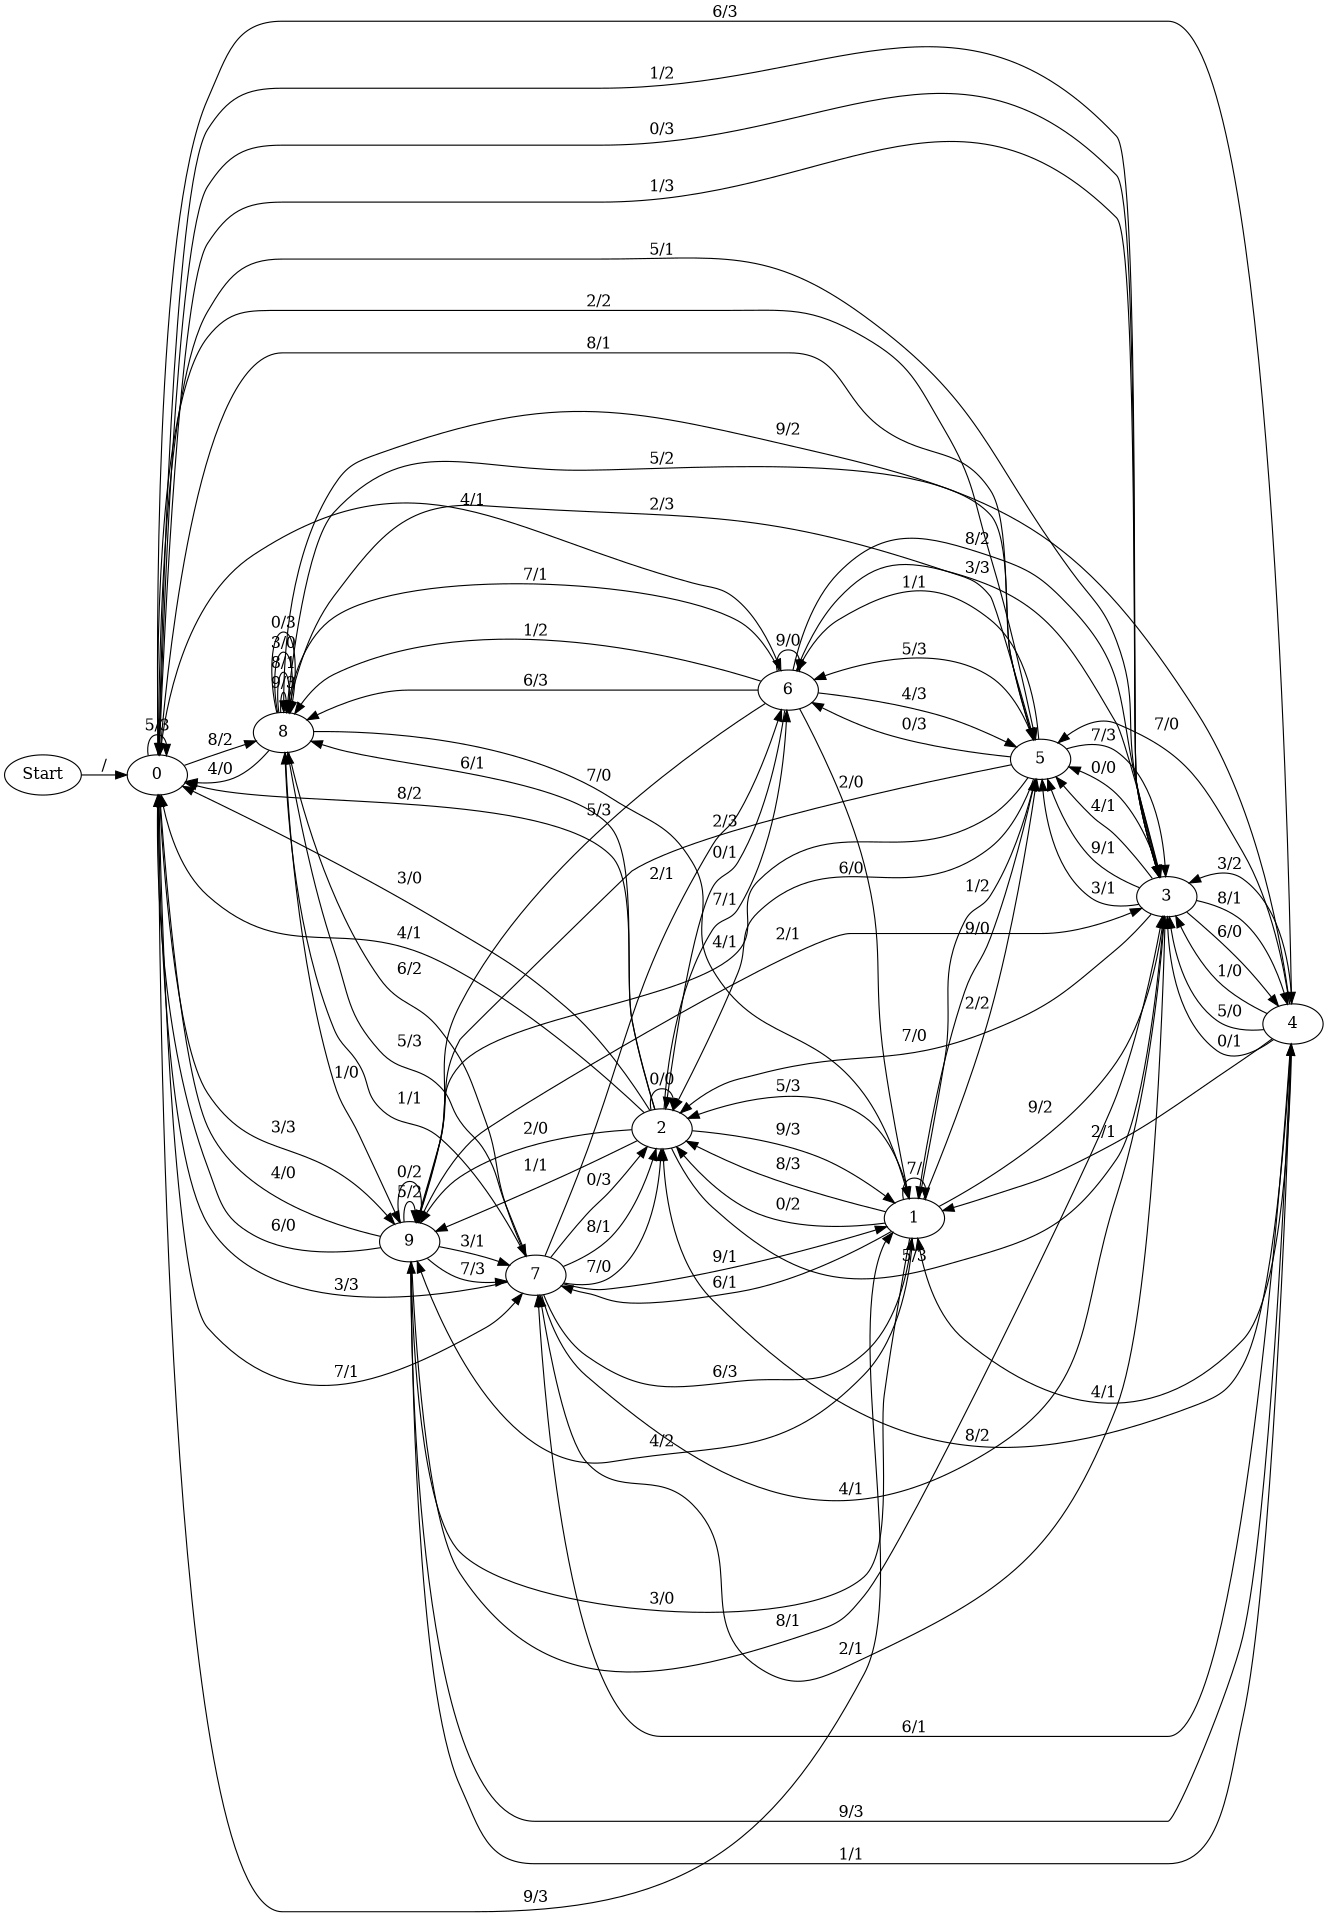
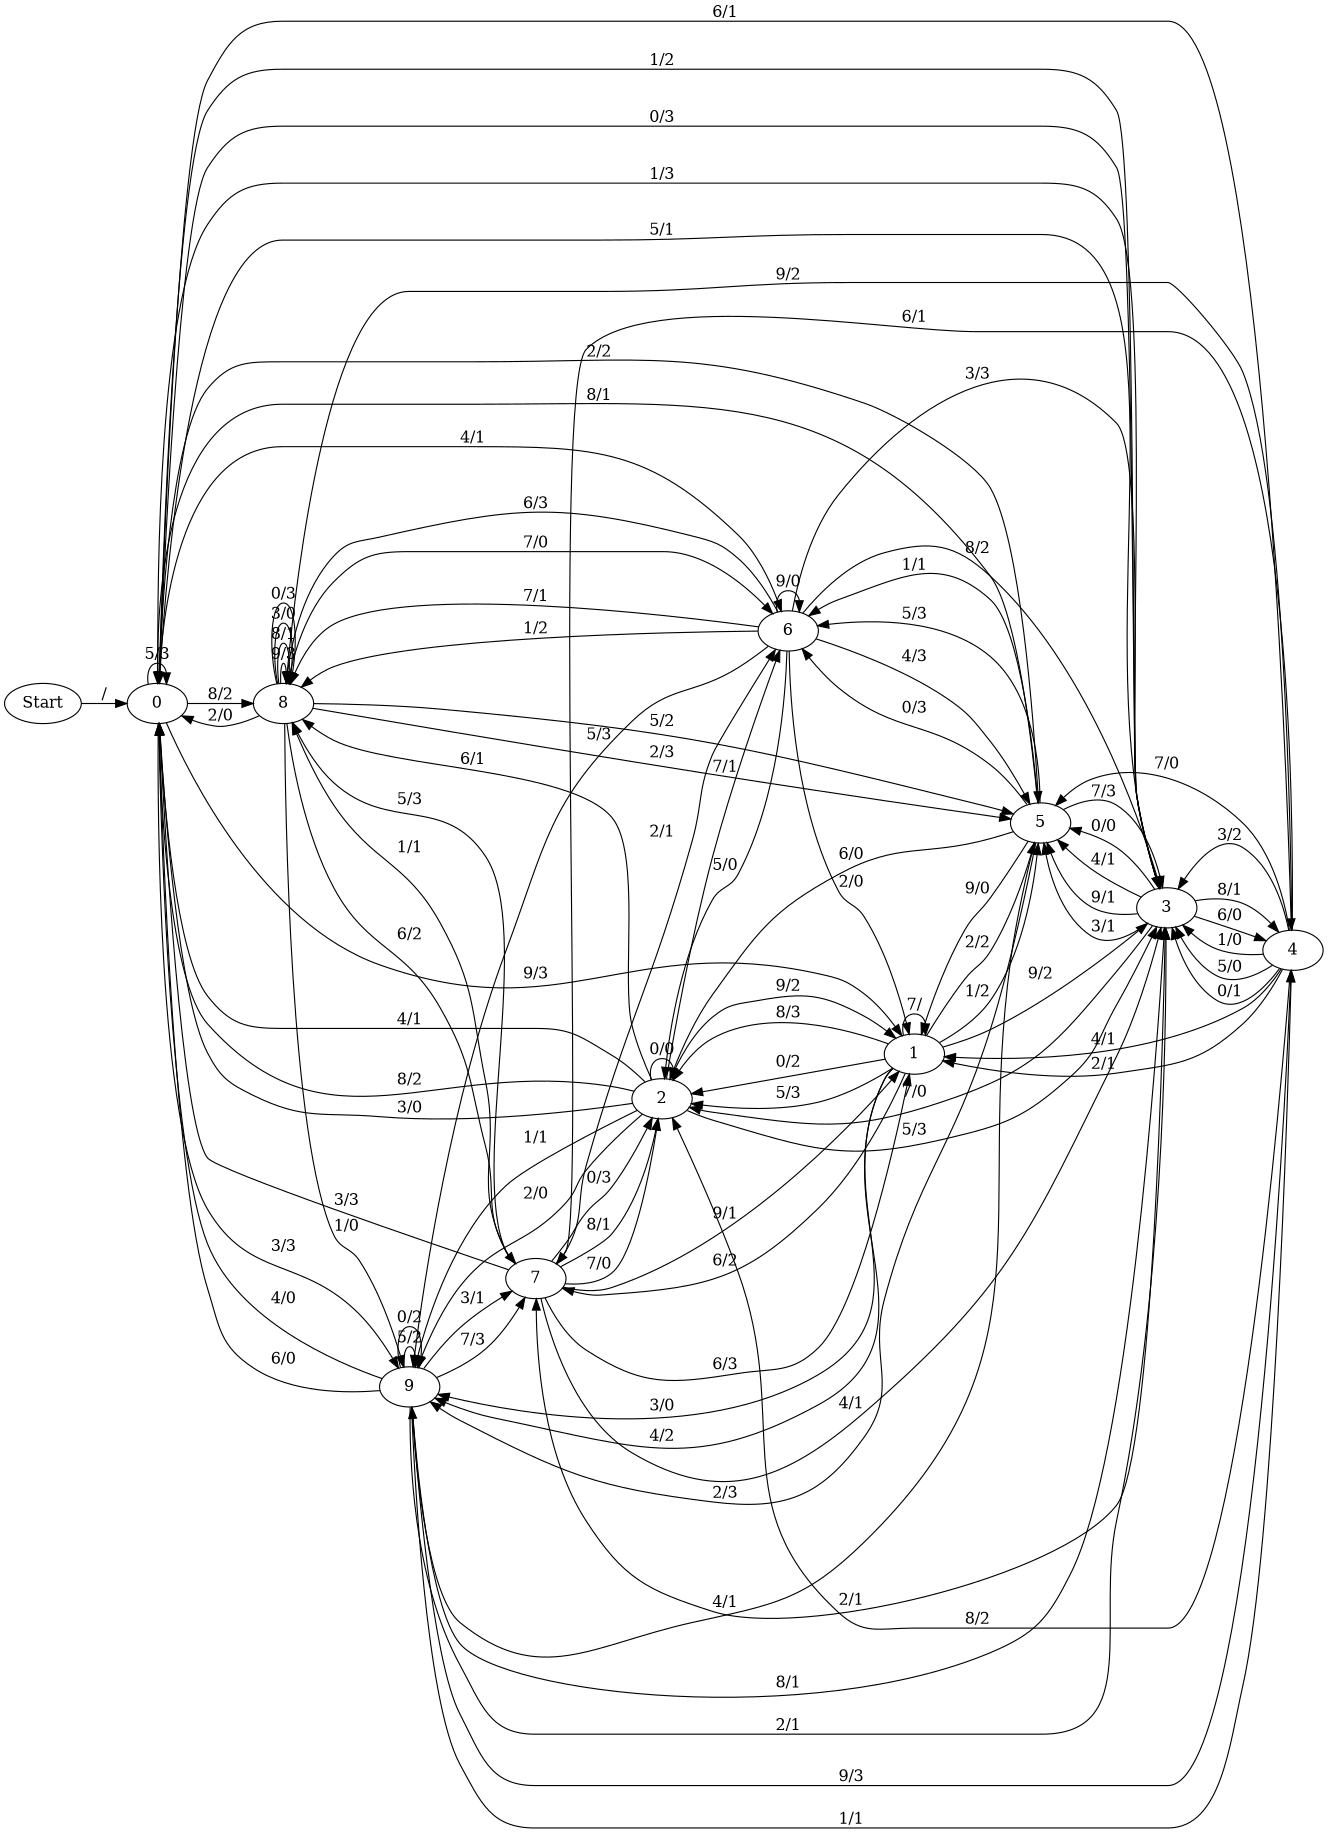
  digraph {
    rankdir=LR
    Start
    0
    8
    4
    5
    3
    7
    1
    6
    9
    2
    Start -> 0 [label="/"]
    0 -> 0 [label="5/3"]
    0 -> 8 [label="8/2"]
-   0 -> 4 [label="6/3"]
+   0 -> 4 [label="6/1"]
    0 -> 5 [label="2/2"]
    0 -> 3 [label="1/2"]
    0 -> 3 [label="0/3"]
-   0 -> 7 [label="7/1"]
    0 -> 1 [label="9/3"]
    0 -> 6 [label="4/1"]
    0 -> 9 [label="3/3"]
-   8 -> 0 [label="4/0"]
+   8 -> 0 [label="2/0"]
    8 -> 8 [label="9/3"]
    8 -> 8 [label="8/1"]
    8 -> 8 [label="3/0"]
    8 -> 8 [label="0/3"]
    8 -> 5 [label="5/2"]
    8 -> 5 [label="2/3"]
    8 -> 7 [label="6/2"]
-   8 -> 1 [label="7/0"]
+   8 -> 6 [label="7/0"]
    8 -> 9 [label="1/0"]
    4 -> 8 [label="9/2"]
    4 -> 5 [label="7/0"]
    4 -> 3 [label="1/0"]
    4 -> 3 [label="5/0"]
    4 -> 3 [label="0/1"]
    4 -> 3 [label="3/2"]
    4 -> 7 [label="6/1"]
    4 -> 1 [label="4/1"]
    4 -> 1 [label="2/1"]
    4 -> 2 [label="8/2"]
    5 -> 0 [label="8/1"]
    5 -> 3 [label="7/3"]
    5 -> 1 [label="9/0"]
    5 -> 6 [label="0/3"]
    5 -> 6 [label="1/1"]
    5 -> 6 [label="5/3"]
    5 -> 9 [label="4/1"]
    5 -> 9 [label="2/3"]
    5 -> 2 [label="6/0"]
    3 -> 0 [label="1/3"]
    3 -> 0 [label="5/1"]
    3 -> 4 [label="6/0"]
    3 -> 4 [label="8/1"]
    3 -> 5 [label="0/0"]
    3 -> 5 [label="4/1"]
    3 -> 5 [label="9/1"]
    3 -> 5 [label="3/1"]
    3 -> 7 [label="2/1"]
    3 -> 2 [label="7/0"]
    7 -> 0 [label="3/3"]
    7 -> 8 [label="5/3"]
    7 -> 8 [label="1/1"]
    7 -> 3 [label="4/1"]
    7 -> 1 [label="6/3"]
    7 -> 1 [label="9/1"]
    7 -> 6 [label="2/1"]
    7 -> 2 [label="0/3"]
    7 -> 2 [label="8/1"]
    7 -> 2 [label="7/0"]
    1 -> 5 [label="2/2"]
    1 -> 5 [label="1/2"]
    1 -> 3 [label="9/2"]
-   1 -> 7 [label="6/1"]
+   1 -> 7 [label="6/2"]
    1 -> 1 [label="7/"]
    1 -> 9 [label="3/0"]
    1 -> 9 [label="4/2"]
    1 -> 2 [label="8/3"]
    1 -> 2 [label="0/2"]
    1 -> 2 [label="5/3"]
    6 -> 8 [label="7/1"]
    6 -> 8 [label="1/2"]
    6 -> 8 [label="6/3"]
    6 -> 5 [label="4/3"]
    6 -> 3 [label="3/3"]
    6 -> 3 [label="8/2"]
    6 -> 1 [label="2/0"]
    6 -> 6 [label="9/0"]
    6 -> 9 [label="5/3"]
-   6 -> 2 [label="0/1"]
+   6 -> 2 [label="5/0"]
    9 -> 0 [label="4/0"]
    9 -> 0 [label="6/0"]
    9 -> 4 [label="9/3"]
    9 -> 4 [label="1/1"]
    9 -> 3 [label="8/1"]
    9 -> 3 [label="2/1"]
    9 -> 7 [label="3/1"]
    9 -> 7 [label="7/3"]
    9 -> 9 [label="5/2"]
    9 -> 9 [label="0/2"]
    2 -> 0 [label="4/1"]
    2 -> 0 [label="8/2"]
    2 -> 0 [label="3/0"]
    2 -> 8 [label="6/1"]
    2 -> 3 [label="5/3"]
-   2 -> 1 [label="9/3"]
+   2 -> 1 [label="9/2"]
    2 -> 6 [label="7/1"]
    2 -> 9 [label="2/0"]
    2 -> 9 [label="1/1"]
    2 -> 2 [label="0/0"]
  }
